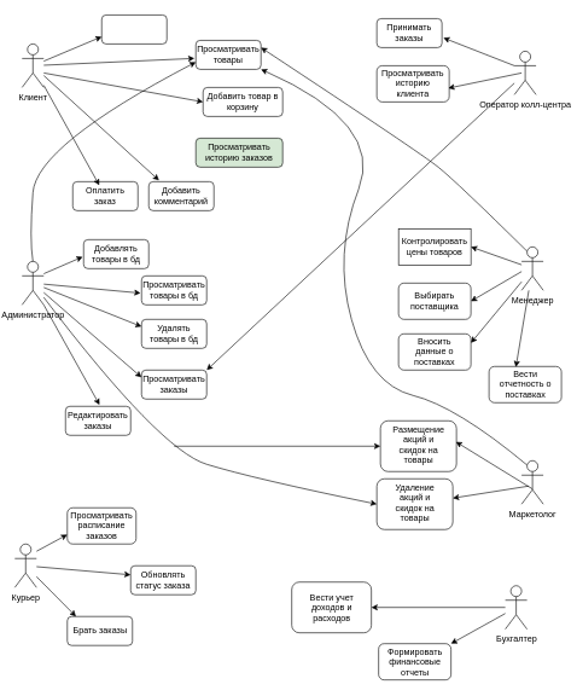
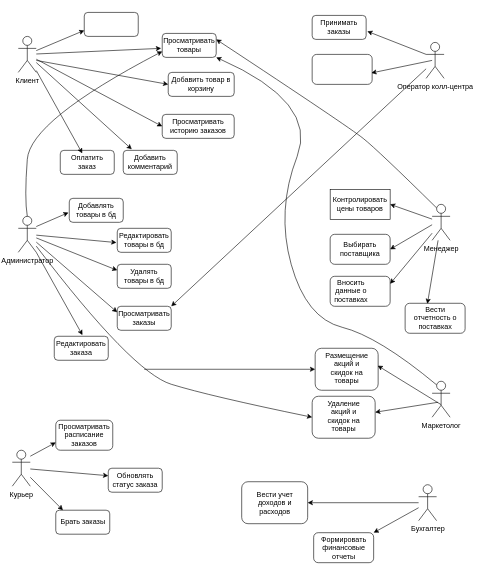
  <mxCell id="0" />
  <mxCell id="1" parent="0" />
  <mxCell id="2" value="Клиент" style="shape=umlActor;verticalLabelPosition=bottom;verticalAlign=top;html=1;outlineConnect=0;" parent="1" vertex="1"><mxGeometry x="30" y="60" width="30" height="60" as="geometry" /></mxCell>
  <mxCell id="3" value="Курьер" style="shape=umlActor;verticalLabelPosition=bottom;verticalAlign=top;html=1;outlineConnect=0;" parent="1" vertex="1"><mxGeometry x="20" y="750" width="30" height="60" as="geometry" /></mxCell>
  <mxCell id="4" value="Администратор" style="shape=umlActor;verticalLabelPosition=bottom;verticalAlign=top;html=1;outlineConnect=0;" parent="1" vertex="1"><mxGeometry x="30" y="360" width="30" height="60" as="geometry" /></mxCell>
  <mxCell id="5" value="Оператор колл-центра" style="shape=umlActor;verticalLabelPosition=bottom;verticalAlign=top;html=1;outlineConnect=0;" parent="1" vertex="1"><mxGeometry x="710" y="70" width="30" height="60" as="geometry" /></mxCell>
  <mxCell id="6" value="Менеджер" style="shape=umlActor;verticalLabelPosition=bottom;verticalAlign=top;html=1;outlineConnect=0;" parent="1" vertex="1"><mxGeometry x="720" y="340" width="30" height="60" as="geometry" /></mxCell>
  <mxCell id="7" value="Маркетолог" style="shape=umlActor;verticalLabelPosition=bottom;verticalAlign=top;html=1;outlineConnect=0;" parent="1" vertex="1"><mxGeometry x="720" y="635" width="30" height="60" as="geometry" /></mxCell>
  <mxCell id="8" value="Бухгалтер" style="shape=umlActor;verticalLabelPosition=bottom;verticalAlign=top;html=1;outlineConnect=0;" parent="1" vertex="1"><mxGeometry x="697.5" y="807.5" width="30" height="60" as="geometry" /></mxCell>
  <mxCell id="9" value="" style="rounded=1;whiteSpace=wrap;html=1;" parent="1" vertex="1"><mxGeometry x="140" y="20" width="90" height="40" as="geometry" /></mxCell>
  <mxCell id="10" value="" style="rounded=1;whiteSpace=wrap;html=1;" parent="1" vertex="1"><mxGeometry x="270" y="55" width="90" height="40" as="geometry" /></mxCell>
  <mxCell id="11" value="Просматривать товары" style="text;html=1;align=center;verticalAlign=middle;whiteSpace=wrap;rounded=0;" parent="1" vertex="1"><mxGeometry x="285" y="60" width="60" height="30" as="geometry" /></mxCell>
  <mxCell id="12" value="" style="rounded=1;whiteSpace=wrap;html=1;" parent="1" vertex="1"><mxGeometry x="205" y="250" width="90" height="40" as="geometry" /></mxCell>
  <mxCell id="13" value="Добавить комментарий" style="text;html=1;align=center;verticalAlign=middle;whiteSpace=wrap;rounded=0;" parent="1" vertex="1"><mxGeometry x="220" y="255" width="60" height="30" as="geometry" /></mxCell>
  <mxCell id="14" value="" style="rounded=1;whiteSpace=wrap;html=1;" parent="1" vertex="1"><mxGeometry x="100" y="250" width="90" height="40" as="geometry" /></mxCell>
  <mxCell id="15" value="Оплатить заказ" style="text;html=1;align=center;verticalAlign=middle;whiteSpace=wrap;rounded=0;" parent="1" vertex="1"><mxGeometry x="115" y="255" width="60" height="30" as="geometry" /></mxCell>
- <mxCell id="16" value="Просматривать историю заказов" style="rounded=1;whiteSpace=wrap;html=1;fillColor=#d5e8d4;" parent="1" vertex="1"><mxGeometry x="270" y="190" width="120" height="40" as="geometry" /></mxCell>
+ <mxCell id="16" value="Просматривать историю заказов" style="rounded=1;whiteSpace=wrap;html=1;" parent="1" vertex="1"><mxGeometry x="270" y="190" width="120" height="40" as="geometry" /></mxCell>
  <mxCell id="17" value="" style="rounded=1;whiteSpace=wrap;html=1;" parent="1" vertex="1"><mxGeometry x="280" y="120" width="110" height="40" as="geometry" /></mxCell>
  <mxCell id="18" value="Добавить товар в корзину" style="text;html=1;align=center;verticalAlign=middle;whiteSpace=wrap;rounded=0;" parent="1" vertex="1"><mxGeometry x="285" y="125" width="100" height="30" as="geometry" /></mxCell>
  <mxCell id="19" value="" style="endArrow=classic;html=1;rounded=0;entryX=0;entryY=0.75;entryDx=0;entryDy=0;" parent="1" source="2" target="9" edge="1"><mxGeometry width="50" height="50" relative="1" as="geometry"><mxPoint x="170" y="220" as="sourcePoint" /><mxPoint x="220" y="170" as="targetPoint" /></mxGeometry></mxCell>
  <mxCell id="20" value="" style="endArrow=classic;html=1;rounded=0;entryX=-0.021;entryY=0.622;entryDx=0;entryDy=0;entryPerimeter=0;" parent="1" source="2" target="10" edge="1"><mxGeometry width="50" height="50" relative="1" as="geometry"><mxPoint x="70" y="94" as="sourcePoint" /><mxPoint x="150" y="60" as="targetPoint" /></mxGeometry></mxCell>
  <mxCell id="21" value="" style="endArrow=classic;html=1;rounded=0;entryX=0;entryY=0.5;entryDx=0;entryDy=0;" parent="1" target="17" edge="1"><mxGeometry width="50" height="50" relative="1" as="geometry"><mxPoint x="60" y="100" as="sourcePoint" /><mxPoint x="160" y="70" as="targetPoint" /></mxGeometry></mxCell>
+ <mxCell id="22" value="" style="endArrow=classic;html=1;rounded=0;entryX=0;entryY=0.5;entryDx=0;entryDy=0;" parent="1" source="2" target="16" edge="1"><mxGeometry width="50" height="50" relative="1" as="geometry"><mxPoint x="90" y="114" as="sourcePoint" /><mxPoint x="170" y="80" as="targetPoint" /></mxGeometry></mxCell>
  <mxCell id="23" value="" style="endArrow=classic;html=1;rounded=0;entryX=0.158;entryY=-0.044;entryDx=0;entryDy=0;entryPerimeter=0;" parent="1" source="2" target="12" edge="1"><mxGeometry width="50" height="50" relative="1" as="geometry"><mxPoint x="100" y="124" as="sourcePoint" /><mxPoint x="180" y="90" as="targetPoint" /></mxGeometry></mxCell>
  <mxCell id="24" value="" style="endArrow=classic;html=1;rounded=0;" parent="1" source="2" target="15" edge="1"><mxGeometry width="50" height="50" relative="1" as="geometry"><mxPoint x="110" y="134" as="sourcePoint" /><mxPoint x="190" y="100" as="targetPoint" /></mxGeometry></mxCell>
  <mxCell id="25" value="" style="rounded=1;whiteSpace=wrap;html=1;" parent="1" vertex="1"><mxGeometry x="115" y="330" width="90" height="40" as="geometry" /></mxCell>
  <mxCell id="26" value="Добавлять товары в бд" style="text;html=1;align=center;verticalAlign=middle;whiteSpace=wrap;rounded=0;" parent="1" vertex="1"><mxGeometry x="120" y="335" width="80" height="30" as="geometry" /></mxCell>
  <mxCell id="27" value="" style="rounded=1;whiteSpace=wrap;html=1;" parent="1" vertex="1"><mxGeometry x="195" y="380" width="90" height="40" as="geometry" /></mxCell>
- <mxCell id="28" value="Просматривать товары в бд" style="text;html=1;align=center;verticalAlign=middle;whiteSpace=wrap;rounded=0;" parent="1" vertex="1"><mxGeometry x="205" y="385" width="70" height="30" as="geometry" /></mxCell>
+ <mxCell id="28" value="Редактировать товары в бд" style="text;html=1;align=center;verticalAlign=middle;whiteSpace=wrap;rounded=0;" parent="1" vertex="1"><mxGeometry x="205" y="385" width="70" height="30" as="geometry" /></mxCell>
  <mxCell id="29" value="" style="rounded=1;whiteSpace=wrap;html=1;" parent="1" vertex="1"><mxGeometry x="195" y="440" width="90" height="40" as="geometry" /></mxCell>
  <mxCell id="30" value="Удалять товары в бд" style="text;html=1;align=center;verticalAlign=middle;whiteSpace=wrap;rounded=0;" parent="1" vertex="1"><mxGeometry x="200" y="445" width="80" height="30" as="geometry" /></mxCell>
  <mxCell id="31" value="" style="rounded=1;whiteSpace=wrap;html=1;" parent="1" vertex="1"><mxGeometry x="195" y="510" width="90" height="40" as="geometry" /></mxCell>
  <mxCell id="32" value="Просматривать заказы" style="text;html=1;align=center;verticalAlign=middle;whiteSpace=wrap;rounded=0;" parent="1" vertex="1"><mxGeometry x="210" y="515" width="60" height="30" as="geometry" /></mxCell>
  <mxCell id="33" value="" style="rounded=1;whiteSpace=wrap;html=1;" parent="1" vertex="1"><mxGeometry x="90" y="560" width="90" height="40" as="geometry" /></mxCell>
- <mxCell id="34" value="Редактировать заказы" style="text;html=1;align=center;verticalAlign=middle;whiteSpace=wrap;rounded=0;" parent="1" vertex="1"><mxGeometry x="105" y="565" width="60" height="30" as="geometry" /></mxCell>
+ <mxCell id="34" value="Редактировать заказа" style="text;html=1;align=center;verticalAlign=middle;whiteSpace=wrap;rounded=0;" parent="1" vertex="1"><mxGeometry x="105" y="565" width="60" height="30" as="geometry" /></mxCell>
  <mxCell id="35" value="" style="rounded=1;whiteSpace=wrap;html=1;" parent="1" vertex="1"><mxGeometry x="92.5" y="700" width="95" height="50" as="geometry" /></mxCell>
  <mxCell id="36" value="Просматривать расписание заказов" style="text;html=1;align=center;verticalAlign=middle;whiteSpace=wrap;rounded=0;" parent="1" vertex="1"><mxGeometry x="110" y="710" width="60" height="30" as="geometry" /></mxCell>
  <mxCell id="37" value="" style="rounded=1;whiteSpace=wrap;html=1;" parent="1" vertex="1"><mxGeometry x="180" y="780" width="90" height="40" as="geometry" /></mxCell>
  <mxCell id="38" value="Обновлять статус заказа" style="text;html=1;align=center;verticalAlign=middle;whiteSpace=wrap;rounded=0;" parent="1" vertex="1"><mxGeometry x="180" y="785" width="90" height="30" as="geometry" /></mxCell>
  <mxCell id="39" value="Брать заказы" style="rounded=1;whiteSpace=wrap;html=1;" parent="1" vertex="1"><mxGeometry x="92.5" y="850" width="90" height="40" as="geometry" /></mxCell>
  <mxCell id="40" value="" style="endArrow=classic;html=1;rounded=0;" parent="1" edge="1"><mxGeometry width="50" height="50" relative="1" as="geometry"><mxPoint x="60" y="420" as="sourcePoint" /><mxPoint x="137" y="558" as="targetPoint" /></mxGeometry></mxCell>
  <mxCell id="41" value="" style="endArrow=classic;html=1;rounded=0;entryX=-0.015;entryY=0.594;entryDx=0;entryDy=0;entryPerimeter=0;" parent="1" target="25" edge="1"><mxGeometry width="50" height="50" relative="1" as="geometry"><mxPoint x="60" y="377" as="sourcePoint" /><mxPoint x="137" y="515" as="targetPoint" /></mxGeometry></mxCell>
  <mxCell id="42" value="" style="endArrow=classic;html=1;rounded=0;entryX=-0.015;entryY=0.594;entryDx=0;entryDy=0;entryPerimeter=0;" parent="1" source="4" target="27" edge="1"><mxGeometry width="50" height="50" relative="1" as="geometry"><mxPoint x="70" y="387" as="sourcePoint" /><mxPoint x="124" y="364" as="targetPoint" /></mxGeometry></mxCell>
  <mxCell id="43" value="" style="endArrow=classic;html=1;rounded=0;entryX=0;entryY=0.25;entryDx=0;entryDy=0;" parent="1" source="4" target="29" edge="1"><mxGeometry width="50" height="50" relative="1" as="geometry"><mxPoint x="80" y="397" as="sourcePoint" /><mxPoint x="134" y="374" as="targetPoint" /></mxGeometry></mxCell>
  <mxCell id="44" value="" style="endArrow=classic;html=1;rounded=0;entryX=0;entryY=0.25;entryDx=0;entryDy=0;" parent="1" source="4" target="31" edge="1"><mxGeometry width="50" height="50" relative="1" as="geometry"><mxPoint x="90" y="407" as="sourcePoint" /><mxPoint x="144" y="384" as="targetPoint" /></mxGeometry></mxCell>
  <mxCell id="45" value="" style="endArrow=classic;html=1;rounded=0;entryX=-0.015;entryY=0.594;entryDx=0;entryDy=0;entryPerimeter=0;" parent="1" edge="1"><mxGeometry width="50" height="50" relative="1" as="geometry"><mxPoint x="50" y="760" as="sourcePoint" /><mxPoint x="92.5" y="737" as="targetPoint" /></mxGeometry></mxCell>
  <mxCell id="46" value="" style="endArrow=classic;html=1;rounded=0;entryX=0;entryY=0.25;entryDx=0;entryDy=0;" parent="1" source="3" target="38" edge="1"><mxGeometry width="50" height="50" relative="1" as="geometry"><mxPoint x="60" y="770" as="sourcePoint" /><mxPoint x="102.5" y="747" as="targetPoint" /></mxGeometry></mxCell>
  <mxCell id="47" value="" style="endArrow=classic;html=1;rounded=0;entryX=0.133;entryY=0;entryDx=0;entryDy=0;entryPerimeter=0;" parent="1" source="3" target="39" edge="1"><mxGeometry width="50" height="50" relative="1" as="geometry"><mxPoint x="70" y="780" as="sourcePoint" /><mxPoint x="112.5" y="757" as="targetPoint" /></mxGeometry></mxCell>
  <mxCell id="48" value="" style="rounded=1;whiteSpace=wrap;html=1;" parent="1" vertex="1"><mxGeometry x="520" y="25" width="90" height="40" as="geometry" /></mxCell>
  <mxCell id="49" value="Принимать заказы" style="text;html=1;align=center;verticalAlign=middle;whiteSpace=wrap;rounded=0;" parent="1" vertex="1"><mxGeometry x="535" y="30" width="60" height="30" as="geometry" /></mxCell>
  <mxCell id="50" value="" style="endArrow=classic;html=1;rounded=0;entryX=1;entryY=0;entryDx=0;entryDy=0;" parent="1" source="5" target="31" edge="1"><mxGeometry width="50" height="50" relative="1" as="geometry"><mxPoint x="480" y="270" as="sourcePoint" /><mxPoint x="530" y="220" as="targetPoint" /></mxGeometry></mxCell>
  <mxCell id="51" value="" style="rounded=1;whiteSpace=wrap;html=1;" parent="1" vertex="1"><mxGeometry x="520" y="90" width="100" height="50" as="geometry" /></mxCell>
- <mxCell id="52" value="Просматривать историю клиента" style="text;html=1;align=center;verticalAlign=middle;whiteSpace=wrap;rounded=0;" parent="1" vertex="1"><mxGeometry x="540" y="100" width="60" height="30" as="geometry" /></mxCell>
  <mxCell id="53" value="" style="endArrow=classic;html=1;rounded=0;entryX=1.022;entryY=0.664;entryDx=0;entryDy=0;entryPerimeter=0;exitX=0;exitY=0.333;exitDx=0;exitDy=0;exitPerimeter=0;" parent="1" source="5" target="48" edge="1"><mxGeometry width="50" height="50" relative="1" as="geometry"><mxPoint x="480" y="220" as="sourcePoint" /><mxPoint x="530" y="170" as="targetPoint" /></mxGeometry></mxCell>
  <mxCell id="54" value="" style="endArrow=classic;html=1;rounded=0;entryX=0.987;entryY=0.62;entryDx=0;entryDy=0;entryPerimeter=0;exitX=0;exitY=0.333;exitDx=0;exitDy=0;exitPerimeter=0;" parent="1" target="51" edge="1"><mxGeometry width="50" height="50" relative="1" as="geometry"><mxPoint x="720" y="100" as="sourcePoint" /><mxPoint x="622" y="62" as="targetPoint" /></mxGeometry></mxCell>
  <mxCell id="55" value="Контролировать цены товаров" style="whiteSpace=wrap;html=1;rounded=0;" parent="1" vertex="1"><mxGeometry x="550" y="315" width="100" height="50" as="geometry" /></mxCell>
  <mxCell id="56" value="" style="rounded=1;whiteSpace=wrap;html=1;" parent="1" vertex="1"><mxGeometry x="550" y="390" width="100" height="50" as="geometry" /></mxCell>
  <mxCell id="57" value="Выбирать поставщика" style="text;html=1;align=center;verticalAlign=middle;whiteSpace=wrap;rounded=0;" parent="1" vertex="1"><mxGeometry x="570" y="400" width="60" height="30" as="geometry" /></mxCell>
  <mxCell id="58" value="" style="rounded=1;whiteSpace=wrap;html=1;" parent="1" vertex="1"><mxGeometry x="550" y="460" width="100" height="50" as="geometry" /></mxCell>
- <mxCell id="59" value="Вносить данные о поставках" style="text;html=1;align=center;verticalAlign=middle;whiteSpace=wrap;rounded=0;" parent="1" vertex="1"><mxGeometry x="570" y="470" width="60" height="30" as="geometry" /></mxCell>
+ <mxCell id="59" value="Вносить данные о поставках" style="text;html=1;align=center;verticalAlign=middle;whiteSpace=wrap;rounded=0;" parent="1" vertex="1"><mxGeometry x="555" y="470" width="60" height="30" as="geometry" /></mxCell>
  <mxCell id="60" value="" style="rounded=1;whiteSpace=wrap;html=1;" parent="1" vertex="1"><mxGeometry x="675" y="505" width="100" height="50" as="geometry" /></mxCell>
  <mxCell id="61" value="Вести отчетность о поставках" style="text;html=1;align=center;verticalAlign=middle;whiteSpace=wrap;rounded=0;" parent="1" vertex="1"><mxGeometry x="687.5" y="515" width="75" height="30" as="geometry" /></mxCell>
  <mxCell id="62" value="" style="rounded=1;whiteSpace=wrap;html=1;" parent="1" vertex="1"><mxGeometry x="525" y="580" width="105" height="70" as="geometry" /></mxCell>
  <mxCell id="63" value="Размещение акций и скидок на товары" style="text;html=1;align=center;verticalAlign=middle;whiteSpace=wrap;rounded=0;" parent="1" vertex="1"><mxGeometry x="547.5" y="600" width="60" height="25" as="geometry" /></mxCell>
  <mxCell id="64" value="" style="rounded=1;whiteSpace=wrap;html=1;" parent="1" vertex="1"><mxGeometry x="402.5" y="802.5" width="110" height="70" as="geometry" /></mxCell>
  <mxCell id="65" value="Вести учет доходов и расходов" style="text;html=1;align=center;verticalAlign=middle;whiteSpace=wrap;rounded=0;" parent="1" vertex="1"><mxGeometry x="417.5" y="822.5" width="80" height="30" as="geometry" /></mxCell>
  <mxCell id="66" value="" style="rounded=1;whiteSpace=wrap;html=1;" parent="1" vertex="1"><mxGeometry x="522.5" y="887.5" width="100" height="50" as="geometry" /></mxCell>
  <mxCell id="67" value="Формировать финансовые отчеты" style="text;html=1;align=center;verticalAlign=middle;whiteSpace=wrap;rounded=0;" parent="1" vertex="1"><mxGeometry x="542.5" y="897.5" width="60" height="30" as="geometry" /></mxCell>
  <mxCell id="68" value="" style="endArrow=classic;html=1;rounded=0;entryX=1;entryY=0.5;entryDx=0;entryDy=0;" parent="1" source="6" target="55" edge="1"><mxGeometry width="50" height="50" relative="1" as="geometry"><mxPoint x="410" y="390" as="sourcePoint" /><mxPoint x="460" y="340" as="targetPoint" /></mxGeometry></mxCell>
  <mxCell id="69" value="" style="endArrow=classic;html=1;rounded=0;entryX=1;entryY=0.5;entryDx=0;entryDy=0;" parent="1" target="56" edge="1"><mxGeometry width="50" height="50" relative="1" as="geometry"><mxPoint x="720" y="374" as="sourcePoint" /><mxPoint x="660" y="350" as="targetPoint" /></mxGeometry></mxCell>
  <mxCell id="70" value="" style="endArrow=classic;html=1;rounded=0;entryX=1;entryY=0.25;entryDx=0;entryDy=0;" parent="1" source="6" target="58" edge="1"><mxGeometry width="50" height="50" relative="1" as="geometry"><mxPoint x="730" y="384" as="sourcePoint" /><mxPoint x="670" y="360" as="targetPoint" /></mxGeometry></mxCell>
  <mxCell id="71" value="" style="endArrow=classic;html=1;rounded=0;entryX=0.371;entryY=0.017;entryDx=0;entryDy=0;entryPerimeter=0;" parent="1" source="6" target="60" edge="1"><mxGeometry width="50" height="50" relative="1" as="geometry"><mxPoint x="740" y="394" as="sourcePoint" /><mxPoint x="680" y="370" as="targetPoint" /></mxGeometry></mxCell>
  <mxCell id="72" value="" style="endArrow=classic;html=1;rounded=0;entryX=0.993;entryY=0.414;entryDx=0;entryDy=0;entryPerimeter=0;" parent="1" target="62" edge="1"><mxGeometry width="50" height="50" relative="1" as="geometry"><mxPoint x="735" y="674" as="sourcePoint" /><mxPoint x="675" y="650" as="targetPoint" /></mxGeometry></mxCell>
  <mxCell id="73" value="" style="endArrow=classic;html=1;rounded=0;entryX=1;entryY=0.5;entryDx=0;entryDy=0;" parent="1" source="8" target="64" edge="1"><mxGeometry width="50" height="50" relative="1" as="geometry"><mxPoint x="717.5" y="827.5" as="sourcePoint" /><mxPoint x="652.5" y="786.5" as="targetPoint" /></mxGeometry></mxCell>
  <mxCell id="74" value="" style="endArrow=classic;html=1;rounded=0;entryX=1;entryY=0;entryDx=0;entryDy=0;" parent="1" source="8" target="66" edge="1"><mxGeometry width="50" height="50" relative="1" as="geometry"><mxPoint x="727.5" y="837.5" as="sourcePoint" /><mxPoint x="662.5" y="796.5" as="targetPoint" /></mxGeometry></mxCell>
  <mxCell id="75" value="" style="rounded=1;whiteSpace=wrap;html=1;" parent="1" vertex="1"><mxGeometry x="520" y="660" width="105" height="70" as="geometry" /></mxCell>
  <mxCell id="76" value="Удаление акций и скидок на товары" style="text;html=1;align=center;verticalAlign=middle;whiteSpace=wrap;rounded=0;" parent="1" vertex="1"><mxGeometry x="542.5" y="680" width="60" height="25" as="geometry" /></mxCell>
  <mxCell id="77" value="" style="endArrow=classic;html=1;rounded=0;" parent="1" target="75" edge="1"><mxGeometry width="50" height="50" relative="1" as="geometry"><mxPoint x="730" y="670" as="sourcePoint" /><mxPoint x="639" y="619" as="targetPoint" /></mxGeometry></mxCell>
  <mxCell id="78" value="" style="curved=1;endArrow=classic;html=1;rounded=0;exitX=0.25;exitY=0.1;exitDx=0;exitDy=0;exitPerimeter=0;entryX=1;entryY=1;entryDx=0;entryDy=0;" parent="1" source="7" target="10" edge="1"><mxGeometry width="50" height="50" relative="1" as="geometry"><mxPoint x="340" y="350" as="sourcePoint" /><mxPoint x="390" y="300" as="targetPoint" /><Array as="points"><mxPoint x="630" y="560" /><mxPoint x="510" y="530" /><mxPoint x="460" y="350" /><mxPoint x="530" y="170" /></Array></mxGeometry></mxCell>
  <mxCell id="79" value="" style="curved=1;endArrow=classic;html=1;rounded=0;exitX=0.25;exitY=0.1;exitDx=0;exitDy=0;exitPerimeter=0;entryX=1;entryY=0.25;entryDx=0;entryDy=0;" parent="1" source="6" target="10" edge="1"><mxGeometry width="50" height="50" relative="1" as="geometry"><mxPoint x="340" y="350" as="sourcePoint" /><mxPoint x="390" y="300" as="targetPoint" /><Array as="points"><mxPoint x="630" y="250" /><mxPoint x="580" y="210" /></Array></mxGeometry></mxCell>
  <mxCell id="80" value="" style="curved=1;endArrow=classic;html=1;rounded=0;exitX=0.5;exitY=0;exitDx=0;exitDy=0;exitPerimeter=0;entryX=0;entryY=0.75;entryDx=0;entryDy=0;" parent="1" source="4" target="10" edge="1"><mxGeometry width="50" height="50" relative="1" as="geometry"><mxPoint x="30" y="350" as="sourcePoint" /><mxPoint x="80" y="300" as="targetPoint" /><Array as="points"><mxPoint x="40" y="330" /><mxPoint x="50" y="200" /></Array></mxGeometry></mxCell>
  <mxCell id="81" value="" style="curved=1;endArrow=classic;html=1;rounded=0;entryX=0;entryY=0.5;entryDx=0;entryDy=0;" parent="1" source="4" target="75" edge="1"><mxGeometry width="50" height="50" relative="1" as="geometry"><mxPoint x="370" y="530" as="sourcePoint" /><mxPoint x="420" y="480" as="targetPoint" /><Array as="points"><mxPoint x="220" y="620" /><mxPoint x="350" y="660" /></Array></mxGeometry></mxCell>
  <mxCell id="82" value="" style="endArrow=classic;html=1;rounded=0;entryX=0;entryY=0.5;entryDx=0;entryDy=0;" parent="1" target="62" edge="1"><mxGeometry width="50" height="50" relative="1" as="geometry"><mxPoint x="240" y="615" as="sourcePoint" /><mxPoint x="420" y="480" as="targetPoint" /></mxGeometry></mxCell>
